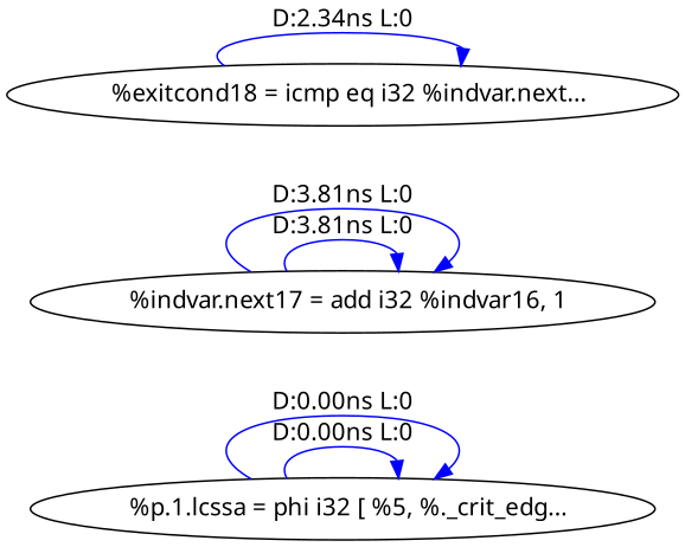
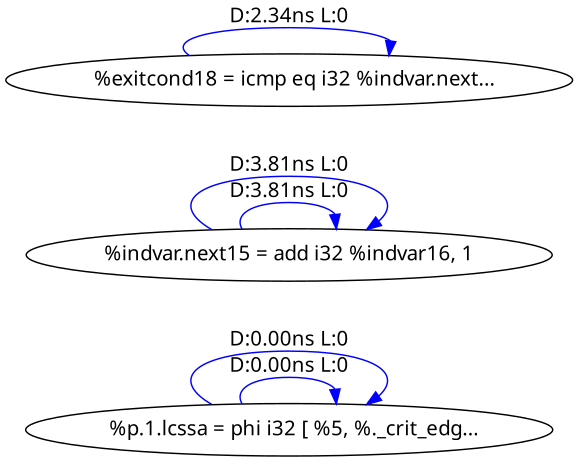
  digraph {
    rankdir=LR
    fontname="Noto Sans"
    node [fontname="Noto Sans"]
    edge [color=blue fontname="Noto Sans"]
    n1 [label="  %p.1.lcssa = phi i32 [ %5, %._crit_edg..."]
-   n2 [label="  %indvar.next17 = add i32 %indvar16, 1"]
+   n2 [label="%indvar.next15 = add i32 %indvar16, 1"]
    n3 [label="  %exitcond18 = icmp eq i32 %indvar.next..."]
    n1 -> n1 [label="D:0.00ns L:0"]
    n1 -> n1 [label="D:0.00ns L:0"]
    n2 -> n2 [label="D:3.81ns L:0"]
    n2 -> n2 [label="D:3.81ns L:0"]
    n3 -> n3 [label="D:2.34ns L:0"]
  }
